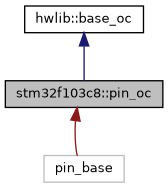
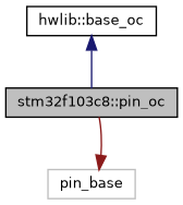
  digraph {
    node [color=black fillcolor=white fontname=Helvetica fontsize=10 shape=record style=filled]
    edge [dir=back fontname=Helvetica fontsize=10 labelfontname=Helvetica labelfontsize=10 style=solid]
    n1 [fillcolor=grey75 fontcolor=black height=0.2 label="stm32f103c8::pin_oc" width=0.4]
    n2 [height=0.2 label="hwlib::base_oc" width=0.4]
    n3 [color=grey75 height=0.2 label=pin_base width=0.4]
    n2 -> n1 [color=midnightblue]
-   n1 -> n3 [color=firebrick4]
+   n3 -> n1 [color=firebrick4]
  }
